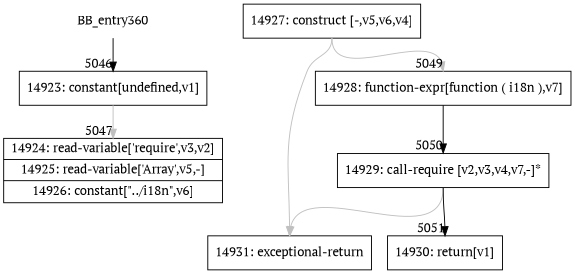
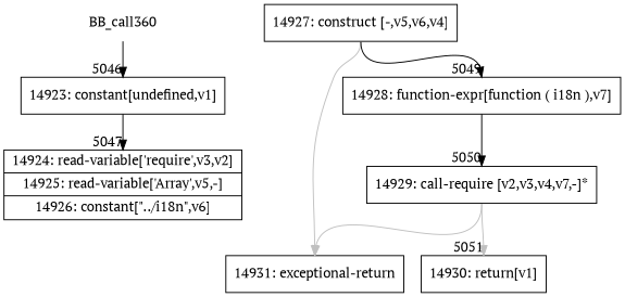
  digraph {
    fontname="PT Serif"
    rankdir=TD
    node [fontname="PT Serif" shape=record]
    edge [fontname="PT Serif" headport=n tailport=s]
-   BB_entry360 [shape=none]
+   BB_entry360 [shape=none label=BB_call360]
    n2 [label="{14923: constant[undefined,v1]}"]
    n3 [label="{14924: read-variable['require',v3,v2]|14925: read-variable['Array',v5,-]|14926: constant[\"../i18n\",v6]}"]
    n4 [label="{14927: construct [-,v5,v6,v4]}"]
    n5 [label="{14931: exceptional-return}"]
    n6 [label="{14928: function-expr[function ( i18n ),v7]}"]
    n7 [label="{14929: call-require [v2,v3,v4,v7,-]*}"]
    n8 [label="{14930: return[v1]}"]
    BB_entry360 -> n2 [headlabel="    5046"]
-   n2 -> n3 [headlabel="      5047" color=gray]
+   n2 -> n3 [headlabel="      5047"]
    n4 -> n5 [color=gray]
-   n4 -> n6 [headlabel="      5049" color=gray]
+   n4 -> n6 [headlabel="      5049"]
    n6 -> n7 [headlabel="      5050"]
    n7 -> n5 [color=gray]
-   n7 -> n8 [headlabel="      5051"]
+   n7 -> n8 [headlabel="      5051" color=gray]
  }
